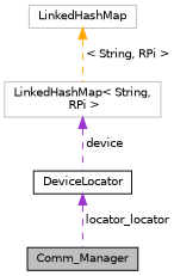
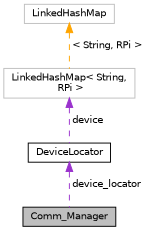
  digraph {
    node [color=black fillcolor=white fontname=Helvetica fontsize=10 shape=record style=filled]
    edge [color=darkorchid3 dir=back fontname=Helvetica fontsize=10 labelfontname=Helvetica labelfontsize=10 style=dashed]
    n1 [fillcolor=grey75 fontcolor=black height=0.2 label=Comm_Manager width=0.4]
    n2 [height=0.2 label=DeviceLocator width=0.4]
    n3 [color=grey75 height=0.2 label="LinkedHashMap\< String,\l RPi \>" width=0.4]
    n4 [color=grey75 height=0.2 label=LinkedHashMap width=0.4]
-   n2 -> n1 [label=" locator_locator"]
+   n2 -> n1 [label=" device_locator"]
    n3 -> n2 [label=" device"]
    n4 -> n3 [color=orange label=" \< String, RPi \>"]
  }
